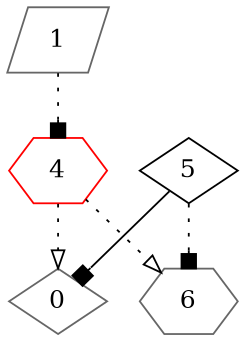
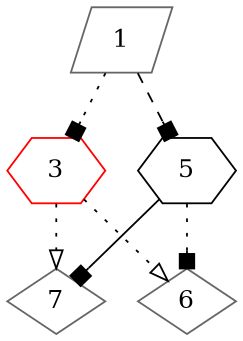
  digraph {
    node [color=gray40 shape=hexagon]
    edge [arrowhead=box style=dotted]
    n1 [label=1 shape=parallelogram]
-   n2 [color=red label=4]
-   n3 [color=black label=5 shape=diamond]
-   n4 [label=0 shape=diamond]
-   n5 [label=6]
+   n2 [color=red label=3]
+   n3 [color=black label=5]
+   n4 [label=7 shape=diamond]
+   n5 [label=6 shape=diamond]
    n1 -> n2
+   n1 -> n3 [style=dashed]
    n2 -> n4 [arrowhead=onormal]
    n2 -> n5 [arrowhead=onormal]
    n3 -> n4 [style=solid]
    n3 -> n5
  }
